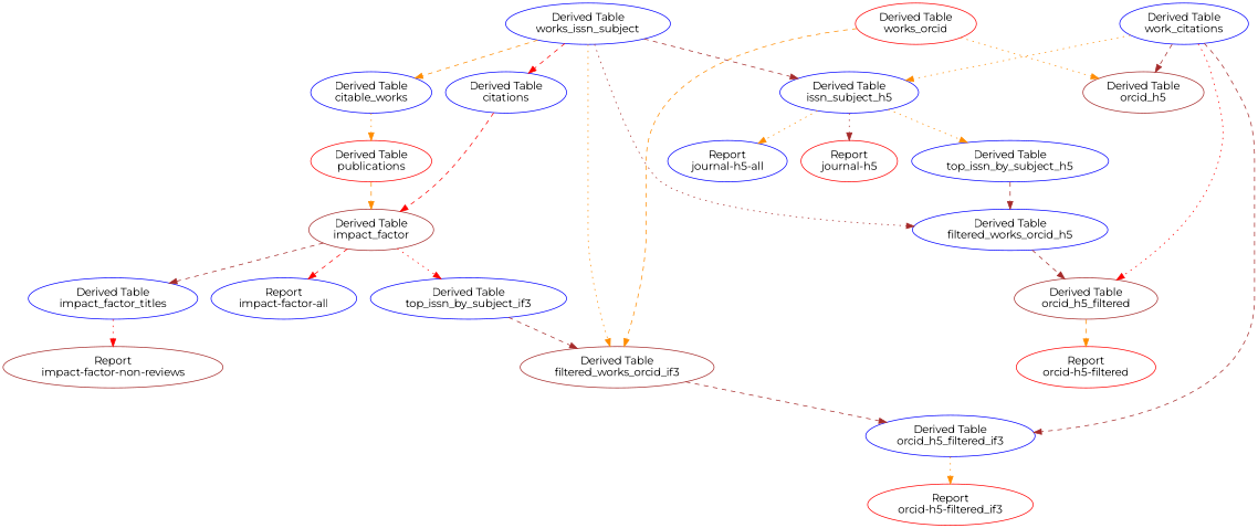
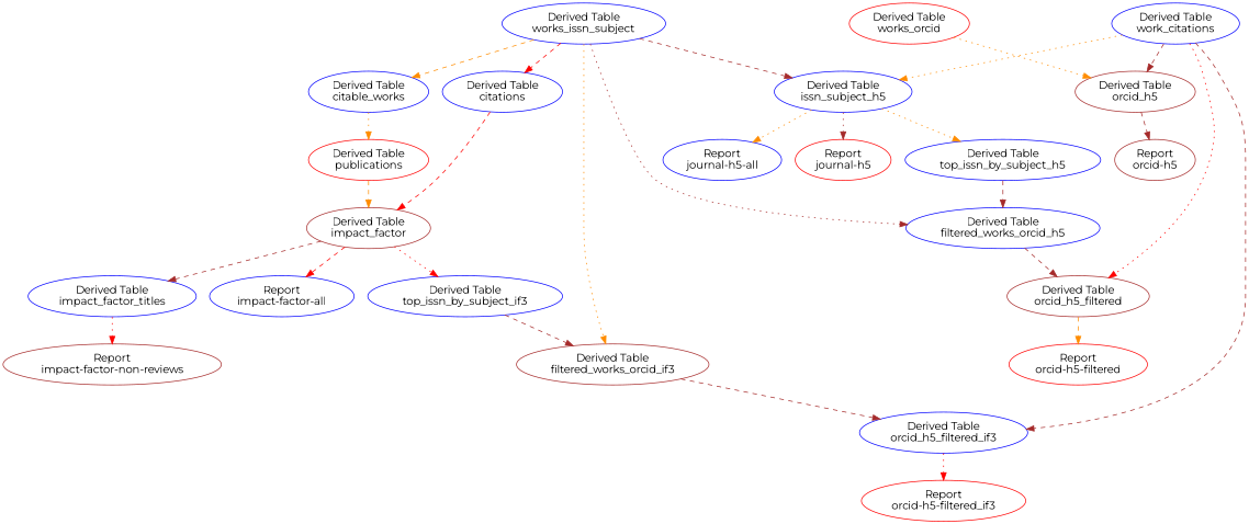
  digraph {
    fontname=Montserrat
    node [color=blue fontname=Montserrat]
    edge [color=brown fontname=Montserrat style=dashed]
    "Derived Table\nimpact_factor" [color=brown]
    "Report\nimpact-factor-all"
    "Derived Table\nimpact_factor_titles"
    "Derived Table\ntop_issn_by_subject_if3"
    "Report\nimpact-factor-non-reviews" [color=brown]
    "Derived Table\nfiltered_works_orcid_if3" [color=brown]
    "Derived Table\nissn_subject_h5"
    "Report\njournal-h5-all"
    "Report\njournal-h5" [color=red]
    "Derived Table\ntop_issn_by_subject_h5"
    "Derived Table\nfiltered_works_orcid_h5"
    "Derived Table\norcid_h5_filtered" [color=brown]
    "Report\norcid-h5-filtered" [color=red]
    "Report\norcid-h5-filtered_if3" [color=red]
    "Derived Table\norcid_h5_filtered_if3"
    "Derived Table\norcid_h5" [color=brown]
+   "Report\norcid-h5" [color=brown]
    "Derived Table\nworks_issn_subject"
    "Derived Table\ncitable_works"
    "Derived Table\ncitations"
    "Derived Table\npublications" [color=red]
    "Derived Table\nworks_orcid" [color=red]
    "Derived Table\nwork_citations"
    "Derived Table\nimpact_factor" -> "Report\nimpact-factor-all" [color=red]
    "Derived Table\nimpact_factor" -> "Derived Table\nimpact_factor_titles"
    "Derived Table\nimpact_factor" -> "Derived Table\ntop_issn_by_subject_if3" [color=red style=dotted]
    "Derived Table\nimpact_factor_titles" -> "Report\nimpact-factor-non-reviews" [color=red style=dotted]
    "Derived Table\ntop_issn_by_subject_if3" -> "Derived Table\nfiltered_works_orcid_if3"
    "Derived Table\nfiltered_works_orcid_if3" -> "Derived Table\norcid_h5_filtered_if3"
    "Derived Table\nissn_subject_h5" -> "Report\njournal-h5-all" [color=darkorange style=dotted]
    "Derived Table\nissn_subject_h5" -> "Report\njournal-h5" [style=dotted]
    "Derived Table\nissn_subject_h5" -> "Derived Table\ntop_issn_by_subject_h5" [color=darkorange style=dotted]
    "Derived Table\ntop_issn_by_subject_h5" -> "Derived Table\nfiltered_works_orcid_h5"
    "Derived Table\nfiltered_works_orcid_h5" -> "Derived Table\norcid_h5_filtered"
    "Derived Table\norcid_h5_filtered" -> "Report\norcid-h5-filtered" [color=darkorange]
-   "Derived Table\norcid_h5_filtered_if3" -> "Report\norcid-h5-filtered_if3" [color=darkorange style=dotted]
+   "Derived Table\norcid_h5_filtered_if3" -> "Report\norcid-h5-filtered_if3" [color=red style=dotted]
+   "Derived Table\norcid_h5" -> "Report\norcid-h5"
    "Derived Table\nworks_issn_subject" -> "Derived Table\nfiltered_works_orcid_if3" [color=darkorange style=dotted]
    "Derived Table\nworks_issn_subject" -> "Derived Table\nissn_subject_h5"
    "Derived Table\nworks_issn_subject" -> "Derived Table\nfiltered_works_orcid_h5" [style=dotted]
    "Derived Table\nworks_issn_subject" -> "Derived Table\ncitable_works" [color=darkorange]
    "Derived Table\nworks_issn_subject" -> "Derived Table\ncitations" [color=red]
    "Derived Table\ncitable_works" -> "Derived Table\npublications" [color=darkorange style=dotted]
    "Derived Table\ncitations" -> "Derived Table\nimpact_factor" [color=red]
    "Derived Table\npublications" -> "Derived Table\nimpact_factor" [color=darkorange]
-   "Derived Table\nworks_orcid" -> "Derived Table\nfiltered_works_orcid_if3" [color=darkorange]
    "Derived Table\nworks_orcid" -> "Derived Table\norcid_h5" [color=darkorange style=dotted]
    "Derived Table\nwork_citations" -> "Derived Table\nissn_subject_h5" [color=darkorange style=dotted]
    "Derived Table\nwork_citations" -> "Derived Table\norcid_h5_filtered" [color=red style=dotted]
    "Derived Table\nwork_citations" -> "Derived Table\norcid_h5_filtered_if3"
    "Derived Table\nwork_citations" -> "Derived Table\norcid_h5"
  }
